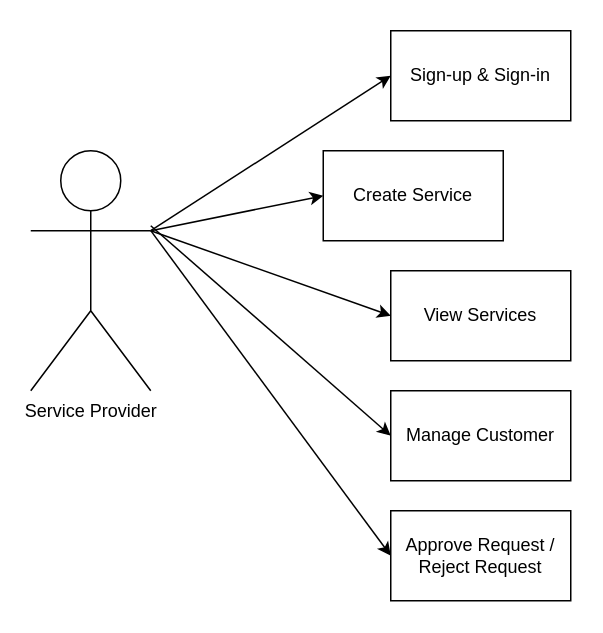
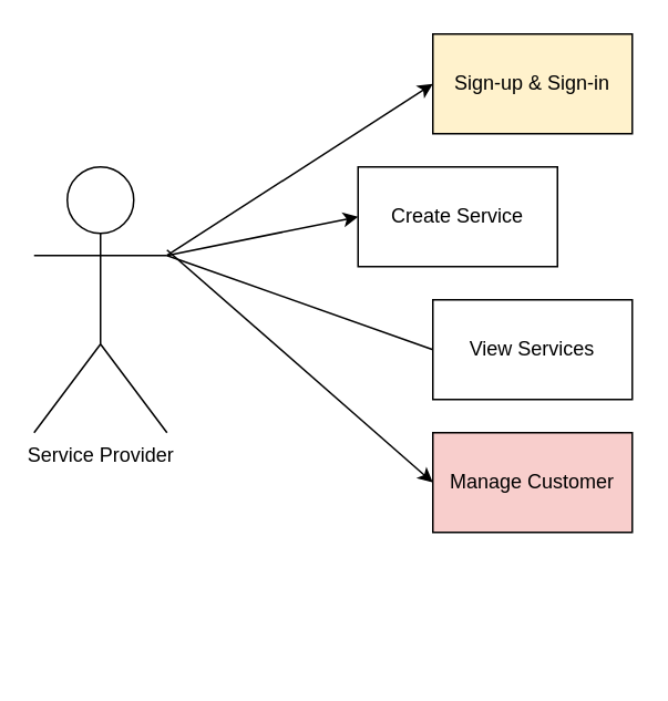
  <mxCell id="0" />
  <mxCell id="1" parent="0" />
  <mxCell id="2" value="Service Provider" style="shape=umlActor;verticalLabelPosition=bottom;labelBackgroundColor=#ffffff;verticalAlign=top;html=1;outlineConnect=0;" parent="1" vertex="1"><mxGeometry x="20" y="100" width="80" height="160" as="geometry" /></mxCell>
- <mxCell id="3" value="Sign-up &amp;amp; Sign-in" style="rounded=0;whiteSpace=wrap;html=1;" parent="1" vertex="1"><mxGeometry x="260" y="20" width="120" height="60" as="geometry" /></mxCell>
+ <mxCell id="3" value="Sign-up &amp;amp; Sign-in" style="rounded=0;whiteSpace=wrap;html=1;fillColor=#fff2cc;" parent="1" vertex="1"><mxGeometry x="260" y="20" width="120" height="60" as="geometry" /></mxCell>
  <mxCell id="4" value="Create Service" style="rounded=0;whiteSpace=wrap;html=1;" parent="1" vertex="1"><mxGeometry x="215" y="100" width="120" height="60" as="geometry" /></mxCell>
  <mxCell id="5" value="View Services" style="rounded=0;whiteSpace=wrap;html=1;" parent="1" vertex="1"><mxGeometry x="260" y="180" width="120" height="60" as="geometry" /></mxCell>
- <mxCell id="6" value="Manage Customer" style="rounded=0;whiteSpace=wrap;html=1;" parent="1" vertex="1"><mxGeometry x="260" y="260" width="120" height="60" as="geometry" /></mxCell>
- <mxCell id="7" value="Approve Request /&lt;br&gt;Reject Request" style="rounded=0;whiteSpace=wrap;html=1;" parent="1" vertex="1"><mxGeometry x="260" y="340" width="120" height="60" as="geometry" /></mxCell>
+ <mxCell id="6" value="Manage Customer" style="rounded=0;whiteSpace=wrap;html=1;fillColor=#f8cecc;" parent="1" vertex="1"><mxGeometry x="260" y="260" width="120" height="60" as="geometry" /></mxCell>
  <mxCell id="8" value="" style="endArrow=classic;html=1;exitX=1;exitY=0.333;exitDx=0;exitDy=0;exitPerimeter=0;entryX=0;entryY=0.5;entryDx=0;entryDy=0;" parent="1" source="2" target="3" edge="1"><mxGeometry width="50" height="50" relative="1" as="geometry"><mxPoint x="160" y="210" as="sourcePoint" /><mxPoint x="210" y="160" as="targetPoint" /></mxGeometry></mxCell>
  <mxCell id="9" value="" style="endArrow=classic;html=1;exitX=1;exitY=0.333;exitDx=0;exitDy=0;exitPerimeter=0;entryX=0;entryY=0.5;entryDx=0;entryDy=0;" parent="1" source="2" target="4" edge="1"><mxGeometry width="50" height="50" relative="1" as="geometry"><mxPoint x="150" y="270" as="sourcePoint" /><mxPoint x="200" y="220" as="targetPoint" /></mxGeometry></mxCell>
- <mxCell id="10" value="" style="endArrow=classic;html=1;exitX=1;exitY=0.333;exitDx=0;exitDy=0;exitPerimeter=0;entryX=0;entryY=0.5;entryDx=0;entryDy=0;" parent="1" source="2" target="5" edge="1"><mxGeometry width="50" height="50" relative="1" as="geometry"><mxPoint x="170" y="270" as="sourcePoint" /><mxPoint x="220" y="220" as="targetPoint" /></mxGeometry></mxCell>
+ <mxCell id="10" value="" style="endArrow=none;html=1;exitX=1;exitY=0.333;exitDx=0;exitDy=0;exitPerimeter=0;entryX=0;entryY=0.5;entryDx=0;entryDy=0;" parent="1" source="2" target="5" edge="1"><mxGeometry width="50" height="50" relative="1" as="geometry"><mxPoint x="170" y="270" as="sourcePoint" /><mxPoint x="220" y="220" as="targetPoint" /></mxGeometry></mxCell>
  <mxCell id="11" value="" style="endArrow=classic;html=1;entryX=0;entryY=0.5;entryDx=0;entryDy=0;" parent="1" target="6" edge="1"><mxGeometry width="50" height="50" relative="1" as="geometry"><mxPoint x="100" y="150" as="sourcePoint" /><mxPoint x="190" y="250" as="targetPoint" /></mxGeometry></mxCell>
- <mxCell id="12" value="" style="endArrow=classic;html=1;entryX=0;entryY=0.5;entryDx=0;entryDy=0;exitX=1;exitY=0.333;exitDx=0;exitDy=0;exitPerimeter=0;" parent="1" source="2" target="7" edge="1"><mxGeometry width="50" height="50" relative="1" as="geometry"><mxPoint x="150" y="360" as="sourcePoint" /><mxPoint x="200" y="310" as="targetPoint" /></mxGeometry></mxCell>
